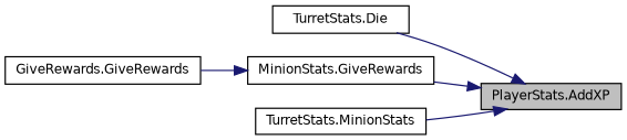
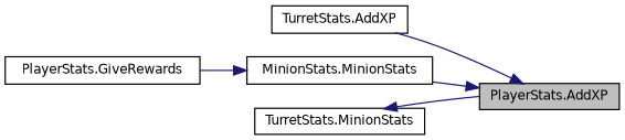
  digraph {
    rankdir=RL
    node [color=black fillcolor=white fontname=Helvetica fontsize=10 shape=record style=filled]
    edge [color=midnightblue dir=back fontname=Helvetica fontsize=10 labelfontname=Helvetica labelfontsize=10 style=solid]
    n1 [fillcolor=grey75 fontcolor=black height=0.2 label="PlayerStats.AddXP" width=0.4]
-   n2 [height=0.2 label="TurretStats.Die" width=0.4]
-   n3 [height=0.2 label="MinionStats.GiveRewards" width=0.4]
+   n2 [height=0.2 label="TurretStats.AddXP" width=0.4]
+   n3 [height=0.2 label="MinionStats.MinionStats" width=0.4]
    n4 [height=0.2 label="TurretStats.MinionStats" width=0.4]
-   n5 [height=0.2 label="GiveRewards.GiveRewards" width=0.4]
+   n5 [height=0.2 label="PlayerStats.GiveRewards" width=0.4]
    n1 -> n2
    n1 -> n3
-   n1 -> n4
+   n4 -> n1
    n3 -> n5
  }
